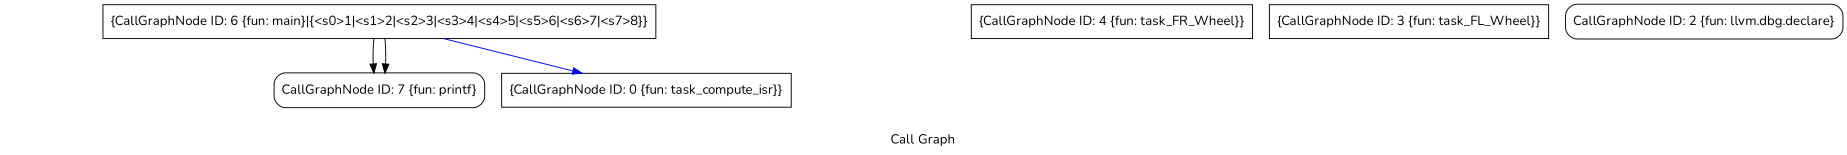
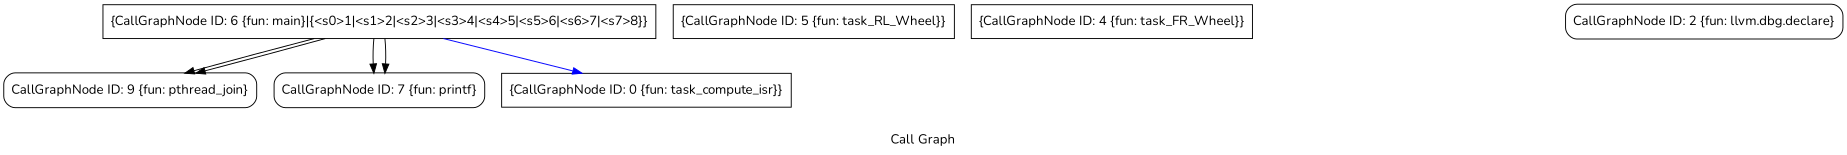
  digraph {
    fontname=Nunito
    label="Call Graph"
    node [fontname=Nunito shape=box]
    edge [color=black fontname=Nunito]
+   n1 [label="{CallGraphNode ID: 9 \{fun: pthread_join\}}" shape=Mrecord]
    n2 [label="{CallGraphNode ID: 7 \{fun: printf\}}" shape=Mrecord]
    n3 [label="{CallGraphNode ID: 6 \{fun: main\}|{<s0>1|<s1>2|<s2>3|<s3>4|<s4>5|<s5>6|<s6>7|<s7>8}}"]
    n4 [label="{CallGraphNode ID: 0 \{fun: task_compute_isr\}}"]
+   n5 [label="{CallGraphNode ID: 5 \{fun: task_RL_Wheel\}}"]
    n6 [label="{CallGraphNode ID: 4 \{fun: task_FR_Wheel\}}"]
-   n7 [label="{CallGraphNode ID: 3 \{fun: task_FL_Wheel\}}"]
    n8 [label="{CallGraphNode ID: 2 \{fun: llvm.dbg.declare\}}" shape=Mrecord]
+   n3 -> n1 [tailport=s3]
+   n3 -> n1 [tailport=s4]
    n3 -> n2 [tailport=s0]
    n3 -> n2 [tailport=s5]
    n3 -> n4 [color=blue tailport=s6]
  }
